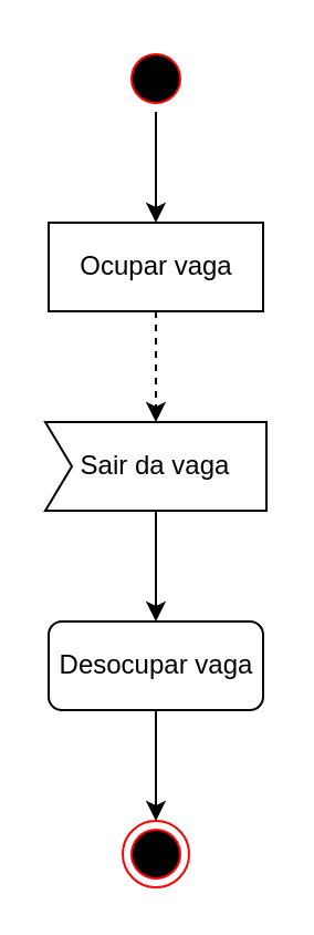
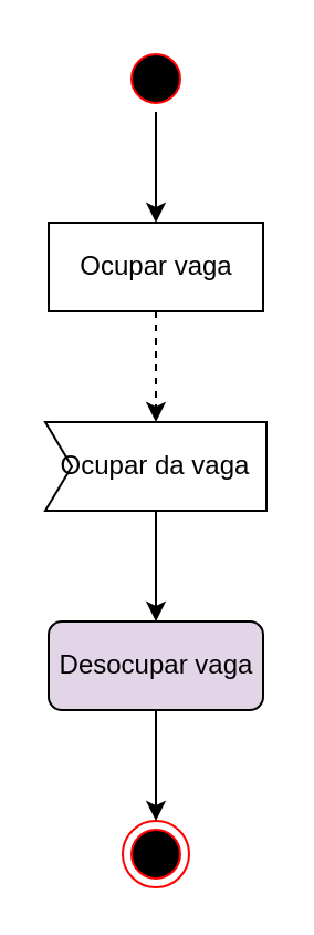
  <mxCell id="0" />
  <mxCell id="1" parent="0" />
  <mxCell id="2" style="edgeStyle=orthogonalEdgeStyle;rounded=0;orthogonalLoop=1;jettySize=auto;html=1;entryX=0.5;entryY=0;entryDx=0;entryDy=0;" parent="1" source="3" target="6" edge="1"><mxGeometry relative="1" as="geometry" /></mxCell>
  <mxCell id="3" value="" style="ellipse;html=1;shape=startState;fillColor=#000000;strokeColor=#ff0000;" parent="1" vertex="1"><mxGeometry x="55" width="30" height="30" as="geometry" y="20" /></mxCell>
  <mxCell id="4" value="" style="ellipse;html=1;shape=endState;fillColor=#000000;strokeColor=#ff0000;" parent="1" vertex="1"><mxGeometry x="55" y="370" width="30" height="30" as="geometry" /></mxCell>
  <mxCell id="5" value="" style="edgeStyle=orthogonalEdgeStyle;rounded=0;orthogonalLoop=1;jettySize=auto;html=1;dashed=1;" parent="1" source="6" target="10" edge="1"><mxGeometry relative="1" as="geometry" /></mxCell>
  <mxCell id="6" value="Ocupar vaga" style="whiteSpace=wrap;html=1;rounded=0;" parent="1" vertex="1"><mxGeometry x="21.5" y="100" width="97" height="40" as="geometry" /></mxCell>
  <mxCell id="7" value="" style="edgeStyle=orthogonalEdgeStyle;rounded=0;orthogonalLoop=1;jettySize=auto;html=1;" parent="1" source="8" target="4" edge="1"><mxGeometry relative="1" as="geometry" /></mxCell>
- <mxCell id="8" value="Desocupar vaga" style="rounded=1;whiteSpace=wrap;html=1;" parent="1" vertex="1"><mxGeometry x="21.5" y="280" width="97" height="40" as="geometry" /></mxCell>
+ <mxCell id="8" value="Desocupar vaga" style="rounded=1;whiteSpace=wrap;html=1;fillColor=#e1d5e7;" parent="1" vertex="1"><mxGeometry x="21.5" y="280" width="97" height="40" as="geometry" /></mxCell>
  <mxCell id="9" value="" style="edgeStyle=orthogonalEdgeStyle;rounded=0;orthogonalLoop=1;jettySize=auto;html=1;" parent="1" source="10" target="8" edge="1"><mxGeometry relative="1" as="geometry" /></mxCell>
- <mxCell id="10" value="Sair da vaga" style="html=1;shape=mxgraph.sysml.accEvent;strokeWidth=1;whiteSpace=wrap;align=center;" parent="1" vertex="1"><mxGeometry x="20" y="190" width="100" height="40" as="geometry" /></mxCell>
+ <mxCell id="10" value="Ocupar da vaga" style="html=1;shape=mxgraph.sysml.accEvent;strokeWidth=1;whiteSpace=wrap;align=center;" parent="1" vertex="1"><mxGeometry x="20" y="190" width="100" height="40" as="geometry" /></mxCell>
